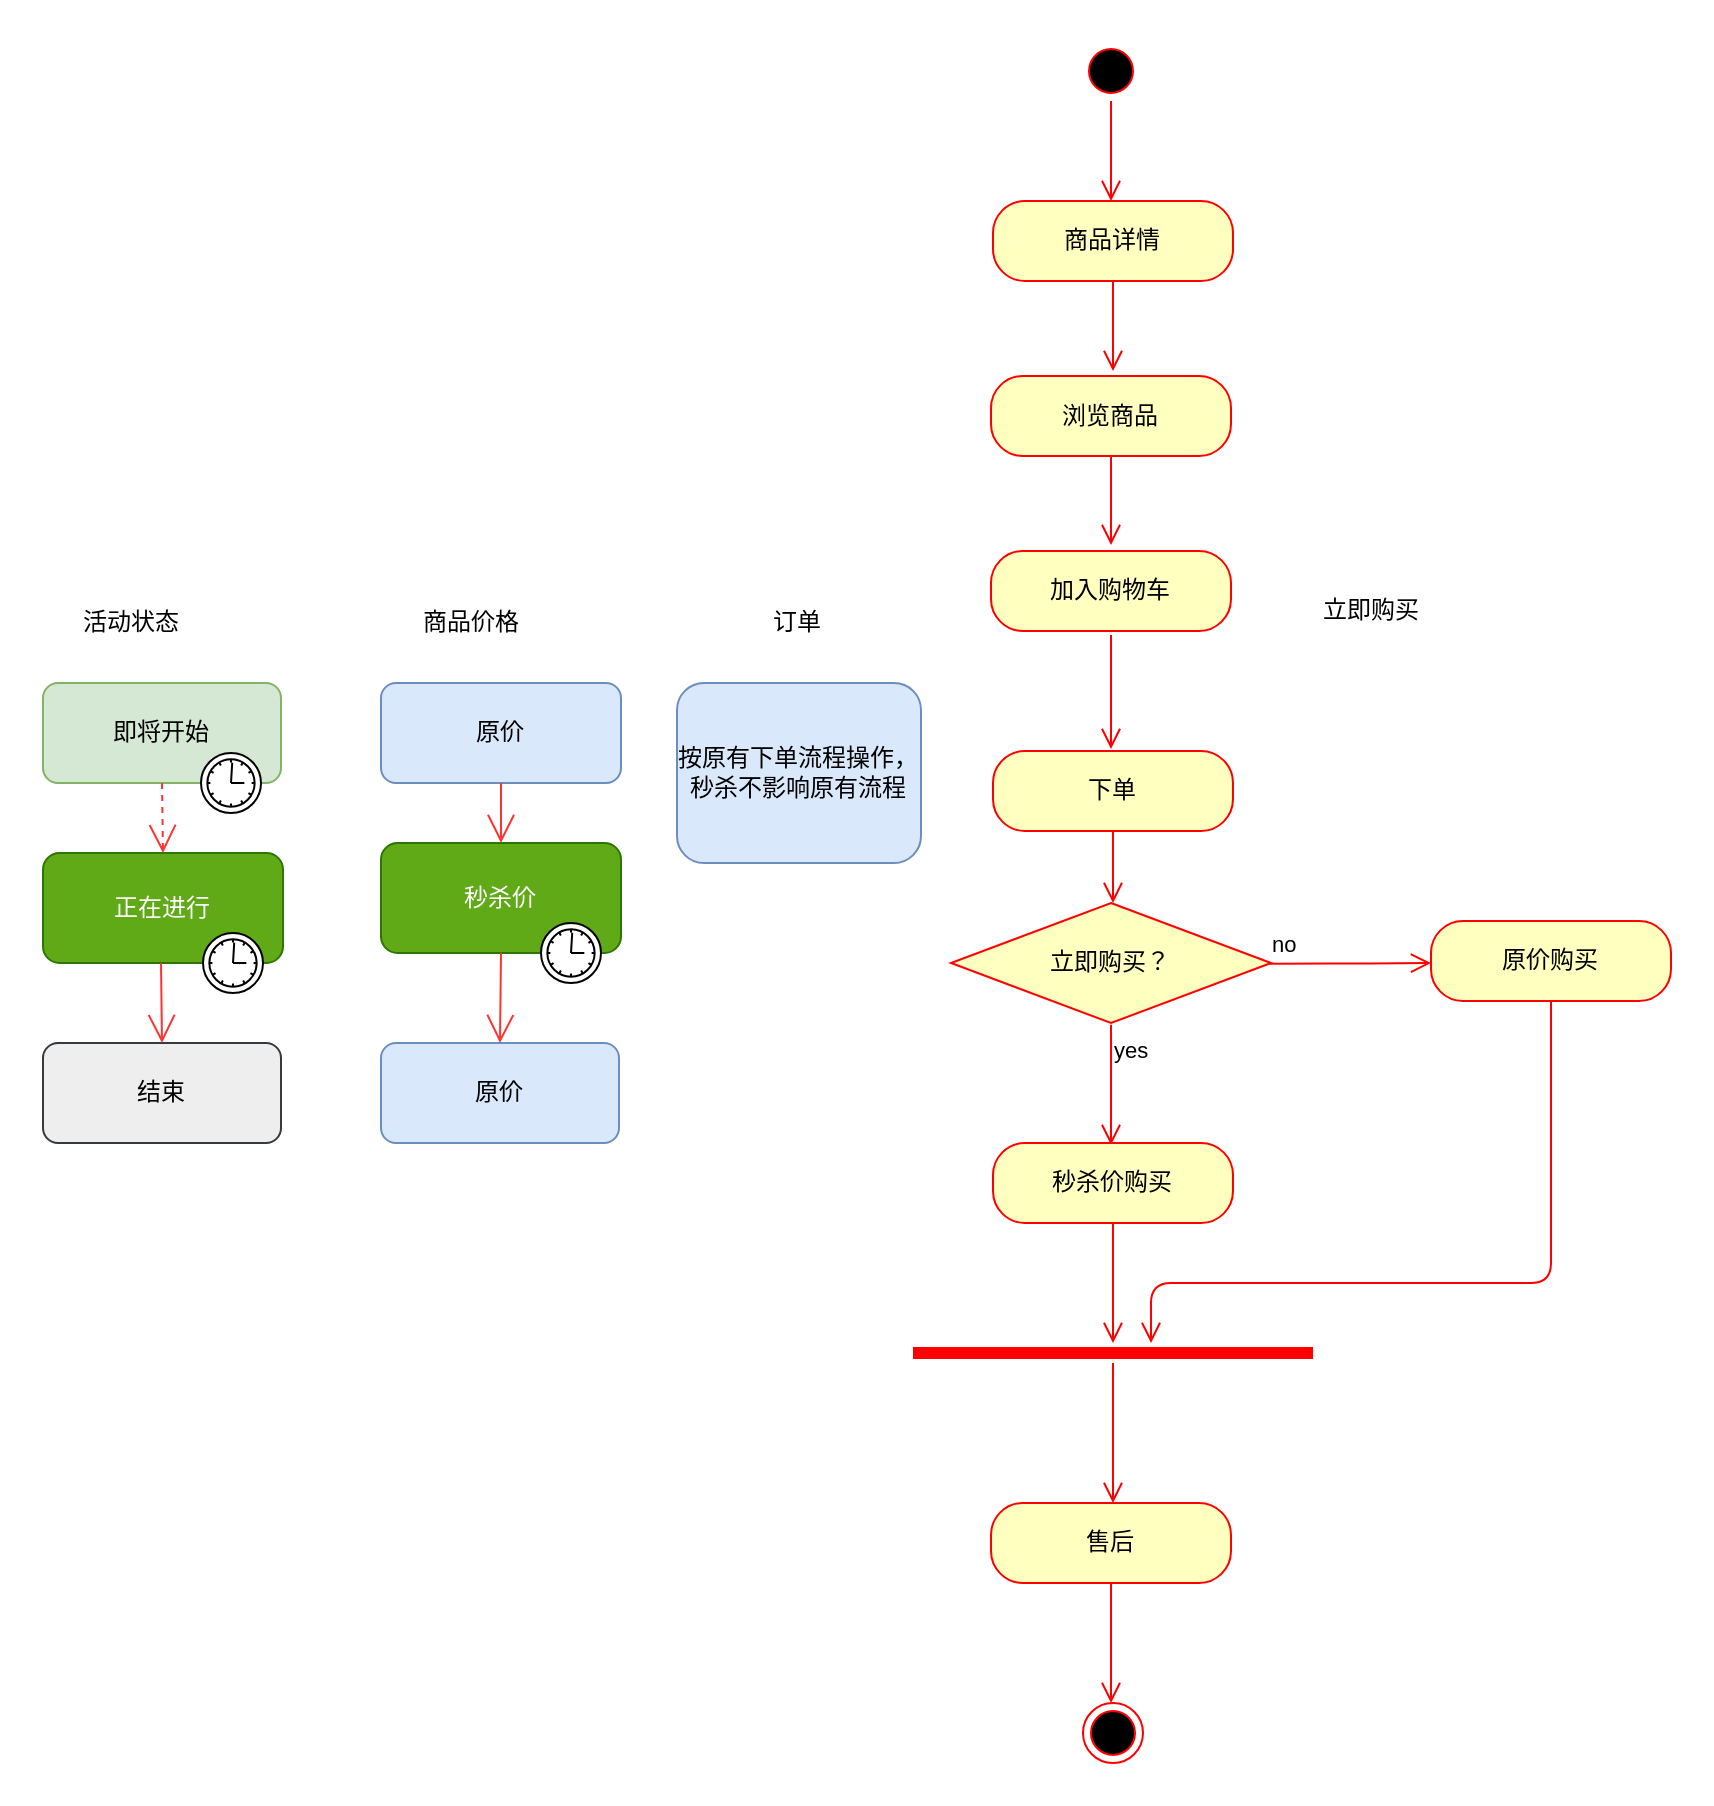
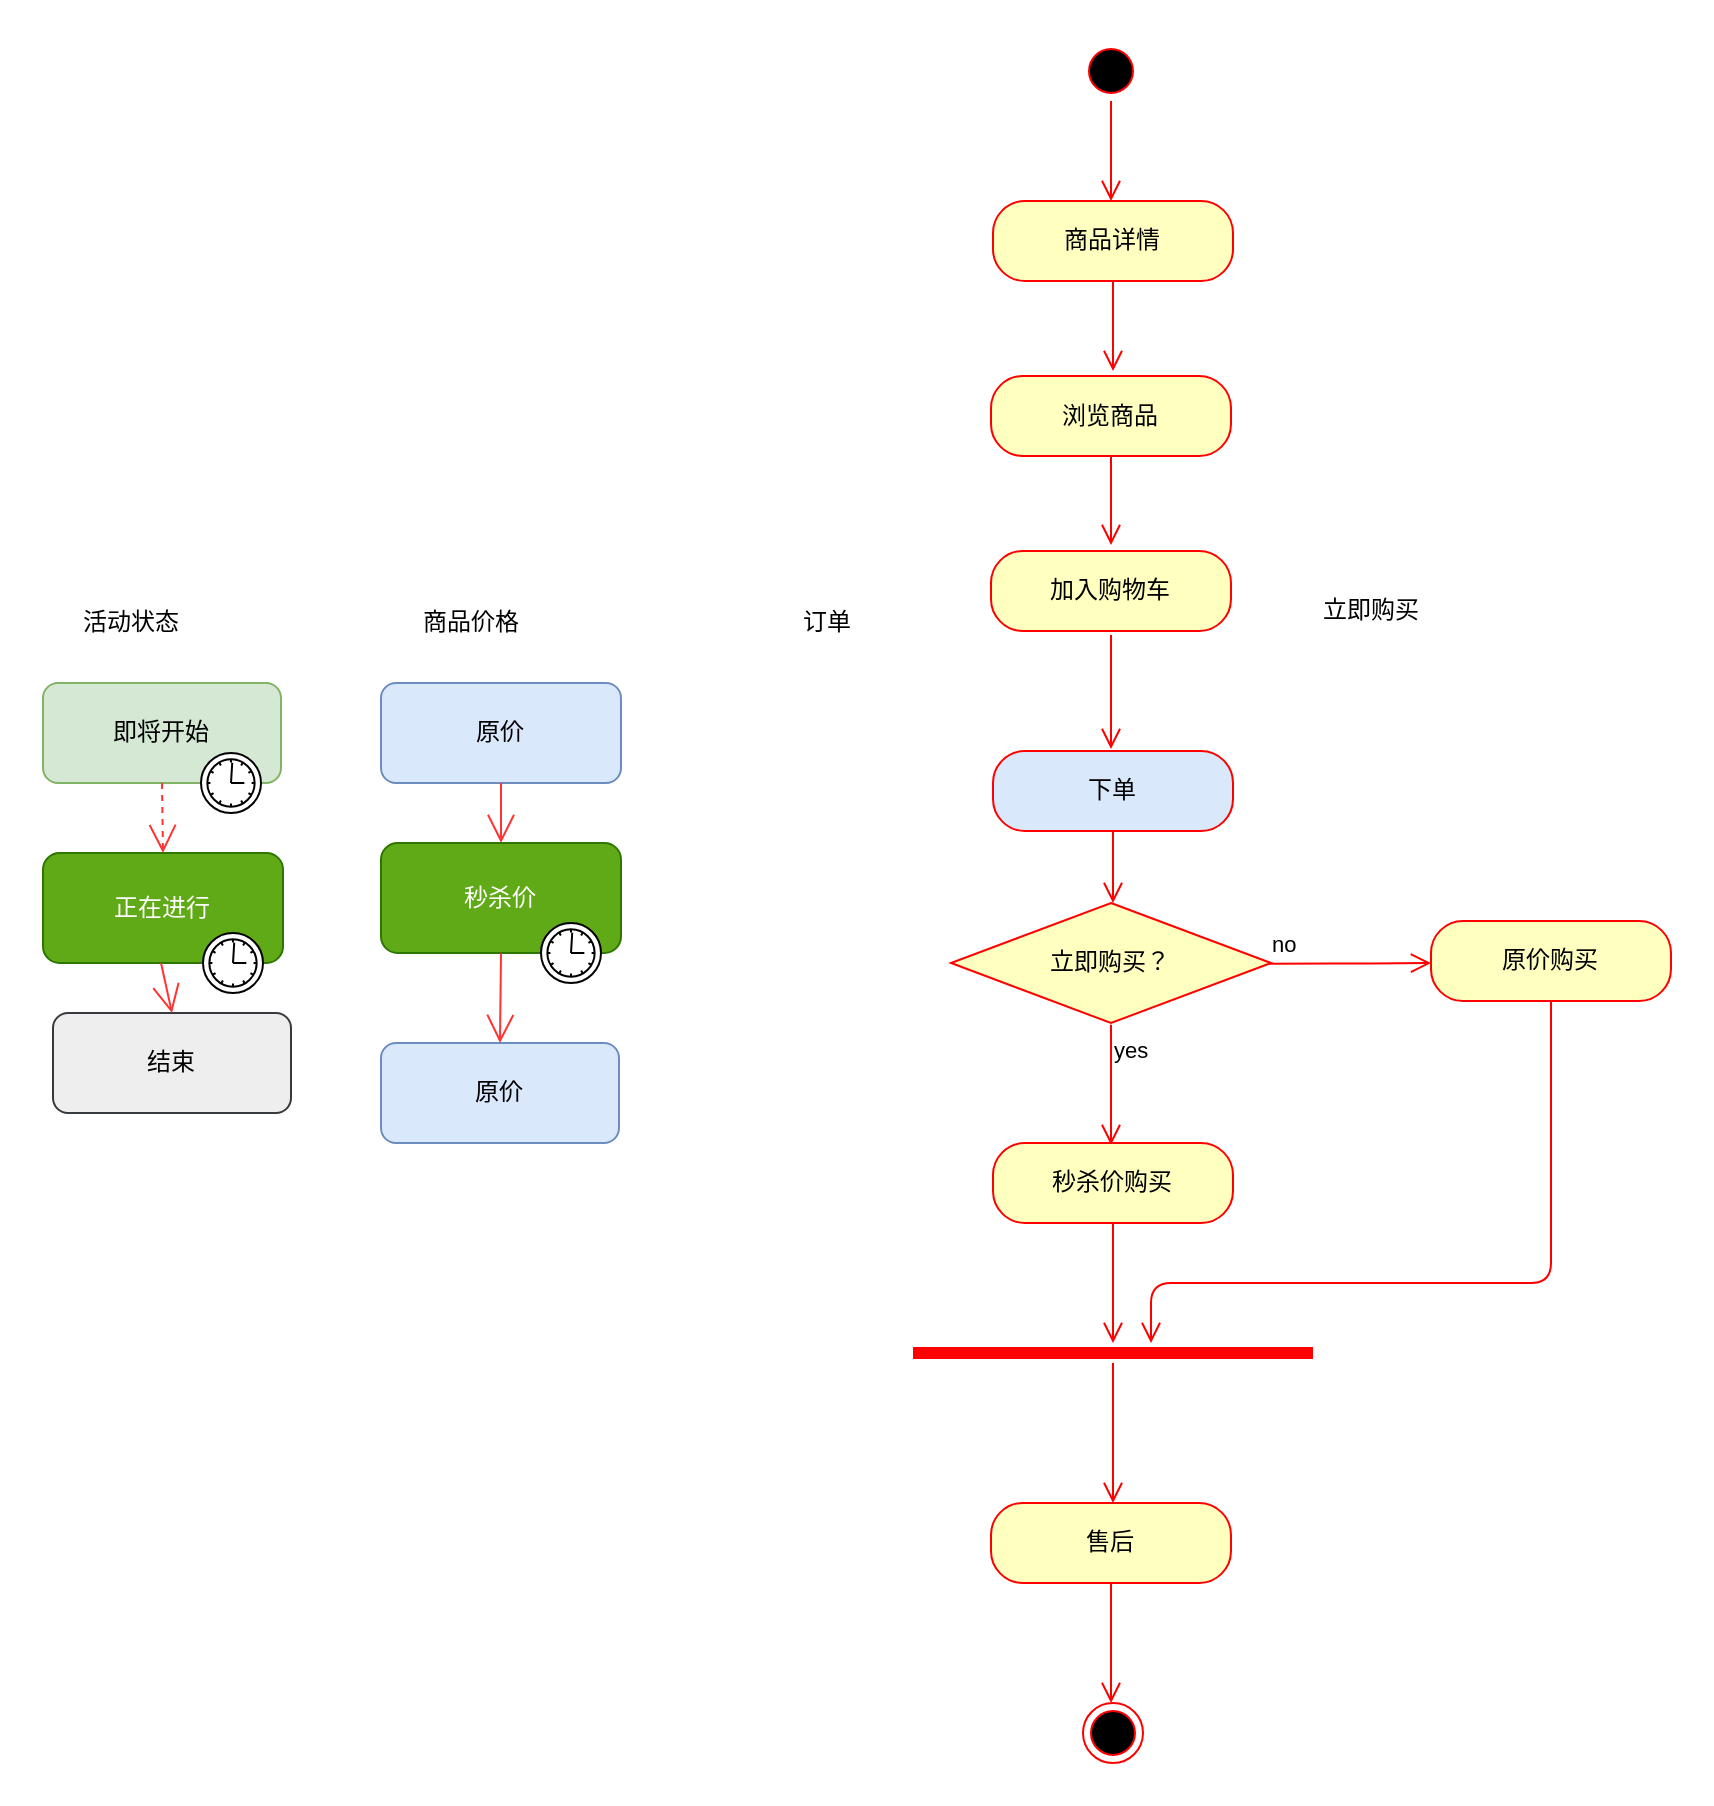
  <mxCell id="0" />
  <mxCell id="1" parent="0" />
  <mxCell id="2" value="" style="ellipse;html=1;shape=startState;fillColor=#000000;strokeColor=#ff0000;" vertex="1" parent="1"><mxGeometry x="540" y="20" width="30" height="30" as="geometry" /></mxCell>
  <mxCell id="3" value="" style="edgeStyle=orthogonalEdgeStyle;html=1;verticalAlign=bottom;endArrow=open;endSize=8;strokeColor=#ff0000;" edge="1" source="2" parent="1"><mxGeometry relative="1" as="geometry"><mxPoint x="555" y="100" as="targetPoint" /></mxGeometry></mxCell>
  <mxCell id="4" value="" style="ellipse;html=1;shape=endState;fillColor=#000000;strokeColor=#ff0000;" vertex="1" parent="1"><mxGeometry x="541" y="851" width="30" height="30" as="geometry" /></mxCell>
  <mxCell id="5" value="浏览商品" style="rounded=1;whiteSpace=wrap;html=1;arcSize=40;fontColor=#000000;fillColor=#ffffc0;strokeColor=#ff0000;" vertex="1" parent="1"><mxGeometry x="495" y="187.5" width="120" height="40" as="geometry" /></mxCell>
  <mxCell id="6" value="" style="edgeStyle=orthogonalEdgeStyle;html=1;verticalAlign=bottom;endArrow=open;endSize=8;strokeColor=#ff0000;exitX=0.5;exitY=1;exitDx=0;exitDy=0;" edge="1" source="5" parent="1"><mxGeometry relative="1" as="geometry"><mxPoint x="555" y="272" as="targetPoint" /><mxPoint x="555" y="236" as="sourcePoint" /></mxGeometry></mxCell>
  <mxCell id="7" value="立即购买？" style="rhombus;whiteSpace=wrap;html=1;fillColor=#ffffc0;strokeColor=#ff0000;" vertex="1" parent="1"><mxGeometry x="475" y="451" width="160" height="60" as="geometry" /></mxCell>
  <mxCell id="8" value="no" style="edgeStyle=orthogonalEdgeStyle;html=1;align=left;verticalAlign=bottom;endArrow=open;endSize=8;strokeColor=#ff0000;" edge="1" parent="1"><mxGeometry x="-1" relative="1" as="geometry"><mxPoint x="715" y="481" as="targetPoint" /><mxPoint x="634.111" y="481.333" as="sourcePoint" /><Array as="points"><mxPoint x="675" y="482" /></Array></mxGeometry></mxCell>
  <mxCell id="9" value="yes" style="edgeStyle=orthogonalEdgeStyle;html=1;align=left;verticalAlign=top;endArrow=open;endSize=8;strokeColor=#ff0000;" edge="1" parent="1"><mxGeometry x="-1" relative="1" as="geometry"><mxPoint x="555" y="572" as="targetPoint" /><mxPoint x="555.333" y="511.875" as="sourcePoint" /><Array as="points"><mxPoint x="555" y="572" /></Array></mxGeometry></mxCell>
  <mxCell id="10" value="加入购物车" style="rounded=1;whiteSpace=wrap;html=1;arcSize=40;fontColor=#000000;fillColor=#ffffc0;strokeColor=#ff0000;" vertex="1" parent="1"><mxGeometry x="495" y="275" width="120" height="40" as="geometry" /></mxCell>
  <mxCell id="11" value="" style="edgeStyle=orthogonalEdgeStyle;html=1;verticalAlign=bottom;endArrow=open;endSize=8;strokeColor=#ff0000;exitX=0.5;exitY=1;exitDx=0;exitDy=0;" edge="1" parent="1"><mxGeometry relative="1" as="geometry"><mxPoint x="555" y="374" as="targetPoint" /><mxPoint x="555" y="317" as="sourcePoint" /></mxGeometry></mxCell>
- <mxCell id="12" value="下单" style="rounded=1;whiteSpace=wrap;html=1;arcSize=40;fontColor=#000000;fillColor=#ffffc0;strokeColor=#ff0000;" vertex="1" parent="1"><mxGeometry x="496" y="375" width="120" height="40" as="geometry" /></mxCell>
+ <mxCell id="12" value="下单" style="rounded=1;whiteSpace=wrap;html=1;arcSize=40;fontColor=#000000;fillColor=#dae8fc;strokeColor=#ff0000;" vertex="1" parent="1"><mxGeometry x="496" y="375" width="120" height="40" as="geometry" /></mxCell>
  <mxCell id="13" value="" style="edgeStyle=orthogonalEdgeStyle;html=1;verticalAlign=bottom;endArrow=open;endSize=8;strokeColor=#ff0000;" edge="1" source="12" parent="1"><mxGeometry relative="1" as="geometry"><mxPoint x="556" y="451" as="targetPoint" /></mxGeometry></mxCell>
  <mxCell id="14" value="立即购买" style="text;html=1;align=center;verticalAlign=middle;resizable=0;points=[];;autosize=1;" vertex="1" parent="1"><mxGeometry x="640" y="295" width="90" height="20" as="geometry" /></mxCell>
  <mxCell id="15" value="秒杀价购买" style="rounded=1;whiteSpace=wrap;html=1;arcSize=40;fontColor=#000000;fillColor=#ffffc0;strokeColor=#ff0000;" vertex="1" parent="1"><mxGeometry x="496" y="571" width="120" height="40" as="geometry" /></mxCell>
  <mxCell id="16" value="" style="edgeStyle=orthogonalEdgeStyle;html=1;verticalAlign=bottom;endArrow=open;endSize=8;strokeColor=#ff0000;" edge="1" source="15" parent="1"><mxGeometry relative="1" as="geometry"><mxPoint x="556" y="671" as="targetPoint" /></mxGeometry></mxCell>
  <mxCell id="17" value="原价购买" style="rounded=1;whiteSpace=wrap;html=1;arcSize=40;fontColor=#000000;fillColor=#ffffc0;strokeColor=#ff0000;" vertex="1" parent="1"><mxGeometry x="715" y="460" width="120" height="40" as="geometry" /></mxCell>
  <mxCell id="18" value="" style="edgeStyle=orthogonalEdgeStyle;html=1;verticalAlign=bottom;endArrow=open;endSize=8;strokeColor=#ff0000;exitX=0.5;exitY=1;exitDx=0;exitDy=0;" edge="1" source="17" parent="1"><mxGeometry relative="1" as="geometry"><mxPoint x="575" y="671" as="targetPoint" /><Array as="points"><mxPoint x="775" y="641" /><mxPoint x="575" y="641" /></Array></mxGeometry></mxCell>
  <mxCell id="19" value="" style="shape=line;html=1;strokeWidth=6;strokeColor=#ff0000;" vertex="1" parent="1"><mxGeometry x="456" y="671" width="200" height="10" as="geometry" /></mxCell>
  <mxCell id="20" value="" style="edgeStyle=orthogonalEdgeStyle;html=1;verticalAlign=bottom;endArrow=open;endSize=8;strokeColor=#ff0000;" edge="1" source="19" parent="1"><mxGeometry relative="1" as="geometry"><mxPoint x="556" y="751" as="targetPoint" /></mxGeometry></mxCell>
  <mxCell id="21" value="售后" style="rounded=1;whiteSpace=wrap;html=1;arcSize=40;fontColor=#000000;fillColor=#ffffc0;strokeColor=#ff0000;" vertex="1" parent="1"><mxGeometry x="495" y="751" width="120" height="40" as="geometry" /></mxCell>
  <mxCell id="22" value="" style="edgeStyle=orthogonalEdgeStyle;html=1;verticalAlign=bottom;endArrow=open;endSize=8;strokeColor=#ff0000;" edge="1" source="21" parent="1"><mxGeometry relative="1" as="geometry"><mxPoint x="555" y="851" as="targetPoint" /></mxGeometry></mxCell>
  <mxCell id="23" value="活动状态" style="text;html=1;align=center;verticalAlign=middle;resizable=0;points=[];;autosize=1;" vertex="1" parent="1"><mxGeometry x="20" y="301" width="90" height="20" as="geometry" /></mxCell>
  <mxCell id="24" value="即将开始" style="html=1;whiteSpace=wrap;rounded=1;fillColor=#d5e8d4;strokeColor=#82b366;" vertex="1" parent="1"><mxGeometry x="21" y="341" width="119" height="50" as="geometry" /></mxCell>
  <mxCell id="25" value="" style="shape=mxgraph.bpmn.timer_start;perimeter=ellipsePerimeter;html=1;verticalLabelPosition=bottom;labelBackgroundColor=#ffffff;verticalAlign=top;outlineConnect=0;" vertex="1" parent="24"><mxGeometry x="1" y="1" width="30" height="30" relative="1" as="geometry"><mxPoint x="-40" y="-15" as="offset" /></mxGeometry></mxCell>
  <mxCell id="26" value="正在进行" style="html=1;whiteSpace=wrap;rounded=1;fillColor=#60a917;strokeColor=#2D7600;fontColor=#ffffff;" vertex="1" parent="1"><mxGeometry x="21" y="426" width="120" height="55" as="geometry" /></mxCell>
  <mxCell id="27" value="" style="shape=mxgraph.bpmn.timer_start;perimeter=ellipsePerimeter;html=1;verticalLabelPosition=bottom;labelBackgroundColor=#ffffff;verticalAlign=top;outlineConnect=0;" vertex="1" parent="26"><mxGeometry x="1" y="1" width="30" height="30" relative="1" as="geometry"><mxPoint x="-40" y="-15" as="offset" /></mxGeometry></mxCell>
- <mxCell id="28" value="结束" style="shape=ext;rounded=1;html=1;whiteSpace=wrap;fillColor=#eeeeee;strokeColor=#36393d;" vertex="1" parent="1"><mxGeometry x="21" y="521" width="119" height="50" as="geometry" /></mxCell>
+ <mxCell id="28" value="结束" style="shape=ext;rounded=1;html=1;whiteSpace=wrap;fillColor=#eeeeee;strokeColor=#36393d;" vertex="1" parent="1"><mxGeometry x="26" y="506" width="119" height="50" as="geometry" /></mxCell>
  <mxCell id="29" value="" style="endArrow=open;endFill=1;endSize=12;html=1;strokeColor=#FF3333;entryX=0.5;entryY=0;entryDx=0;entryDy=0;exitX=0.5;exitY=1;exitDx=0;exitDy=0;dashed=1;" edge="1" parent="1" source="24" target="26"><mxGeometry width="160" relative="1" as="geometry"><mxPoint x="70" y="391" as="sourcePoint" /><mxPoint x="230" y="391" as="targetPoint" /></mxGeometry></mxCell>
  <mxCell id="30" value="" style="endArrow=open;endFill=1;endSize=12;html=1;strokeColor=#FF3333;entryX=0.5;entryY=0;entryDx=0;entryDy=0;exitX=0.5;exitY=1;exitDx=0;exitDy=0;" edge="1" parent="1" target="28"><mxGeometry width="160" relative="1" as="geometry"><mxPoint x="80" y="481" as="sourcePoint" /><mxPoint x="80.5" y="516" as="targetPoint" /></mxGeometry></mxCell>
  <mxCell id="31" value="商品价格" style="text;html=1;align=center;verticalAlign=middle;resizable=0;points=[];;autosize=1;" vertex="1" parent="1"><mxGeometry x="190" y="301" width="90" height="20" as="geometry" /></mxCell>
  <mxCell id="32" value="原价" style="shape=ext;rounded=1;html=1;whiteSpace=wrap;fillColor=#dae8fc;strokeColor=#6c8ebf;" vertex="1" parent="1"><mxGeometry x="190" y="341" width="120" height="50" as="geometry" /></mxCell>
  <mxCell id="33" value="" style="endArrow=open;endFill=1;endSize=12;html=1;strokeColor=#FF3333;entryX=0.5;entryY=0;entryDx=0;entryDy=0;exitX=0.5;exitY=1;exitDx=0;exitDy=0;" edge="1" parent="1" source="32" target="34"><mxGeometry width="160" relative="1" as="geometry"><mxPoint x="240" y="391" as="sourcePoint" /><mxPoint x="400" y="391" as="targetPoint" /></mxGeometry></mxCell>
  <mxCell id="34" value="秒杀价" style="html=1;whiteSpace=wrap;rounded=1;fillColor=#60a917;strokeColor=#2D7600;fontColor=#ffffff;" vertex="1" parent="1"><mxGeometry x="190" y="421" width="120" height="55" as="geometry" /></mxCell>
  <mxCell id="35" value="" style="shape=mxgraph.bpmn.timer_start;perimeter=ellipsePerimeter;html=1;verticalLabelPosition=bottom;labelBackgroundColor=#ffffff;verticalAlign=top;outlineConnect=0;" vertex="1" parent="34"><mxGeometry x="1" y="1" width="30" height="30" relative="1" as="geometry"><mxPoint x="-40" y="-15" as="offset" /></mxGeometry></mxCell>
  <mxCell id="36" value="原价" style="shape=ext;rounded=1;html=1;whiteSpace=wrap;fillColor=#dae8fc;strokeColor=#6c8ebf;" vertex="1" parent="1"><mxGeometry x="190" y="521" width="119" height="50" as="geometry" /></mxCell>
  <mxCell id="37" value="" style="endArrow=open;endFill=1;endSize=12;html=1;strokeColor=#FF3333;entryX=0.5;entryY=0;entryDx=0;entryDy=0;exitX=0.5;exitY=1;exitDx=0;exitDy=0;" edge="1" parent="1" source="34" target="36"><mxGeometry width="160" relative="1" as="geometry"><mxPoint x="249" y="483.5" as="sourcePoint" /><mxPoint x="249" y="513.5" as="targetPoint" /></mxGeometry></mxCell>
- <mxCell id="38" value="订单" style="text;html=1;align=center;verticalAlign=middle;resizable=0;points=[];;autosize=1;" vertex="1" parent="1"><mxGeometry x="373" y="301" width="50" height="20" as="geometry" /></mxCell>
- <mxCell id="39" value="按原有下单流程操作，秒杀不影响原有流程" style="shape=ext;rounded=1;html=1;whiteSpace=wrap;fillColor=#dae8fc;strokeColor=#6c8ebf;" vertex="1" parent="1"><mxGeometry x="338" y="341" width="122" height="90" as="geometry" /></mxCell>
+ <mxCell id="38" value="订单" style="text;html=1;align=center;verticalAlign=middle;resizable=0;points=[];;autosize=1;" vertex="1" parent="1"><mxGeometry x="388" y="301" width="50" height="20" as="geometry" /></mxCell>
  <mxCell id="40" value="商品详情" style="rounded=1;whiteSpace=wrap;html=1;arcSize=40;fontColor=#000000;fillColor=#ffffc0;strokeColor=#ff0000;" vertex="1" parent="1"><mxGeometry x="496" y="100" width="120" height="40" as="geometry" /></mxCell>
  <mxCell id="41" value="" style="edgeStyle=orthogonalEdgeStyle;html=1;verticalAlign=bottom;endArrow=open;endSize=8;strokeColor=#ff0000;" edge="1" source="40" parent="1"><mxGeometry relative="1" as="geometry"><mxPoint x="556" y="185" as="targetPoint" /></mxGeometry></mxCell>
